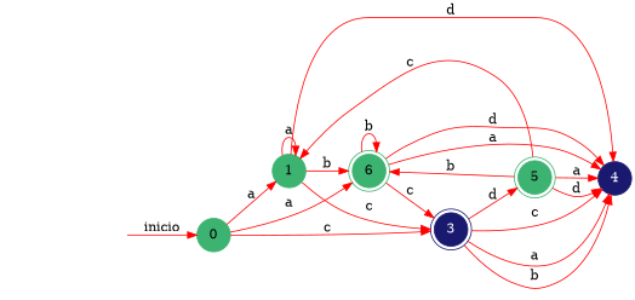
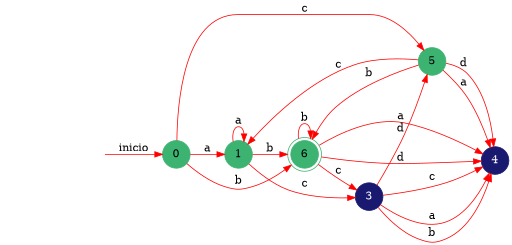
  digraph {
    rankdir=LR
    node [color=mediumseagreen shape=circle style=filled]
    edge [color=red]
    0
    1
    n3 [label=6 shape=doublecircle]
-   3 [color=midnightblue fontcolor=white shape=doublecircle]
+   3 [color=midnightblue fontcolor=white]
    4 [color=midnightblue fontcolor=white]
-   5 [shape=doublecircle]
+   5
    secret_node [color=midnightblue fontcolor=white style=invis]
    0 -> 1 [label=a]
-   0 -> n3 [label=a]
-   0 -> 3 [label=c]
+   0 -> n3 [label=b]
+   0 -> 5 [label=c]
    1 -> 1 [label=a]
    1 -> n3 [label=b]
    1 -> 3 [label=c]
-   1 -> 4 [label=d]
    n3 -> n3 [label=b]
    n3 -> 3 [label=c]
    n3 -> 4 [label=a]
    n3 -> 4 [label=d]
    3 -> 4 [label=a]
    3 -> 4 [label=b]
    3 -> 4 [label=c]
    3 -> 5 [label=d]
    5 -> 1 [label=c]
    5 -> n3 [label=b]
    5 -> 4 [label=a]
    5 -> 4 [label=d]
    secret_node -> 0 [label=inicio]
  }
